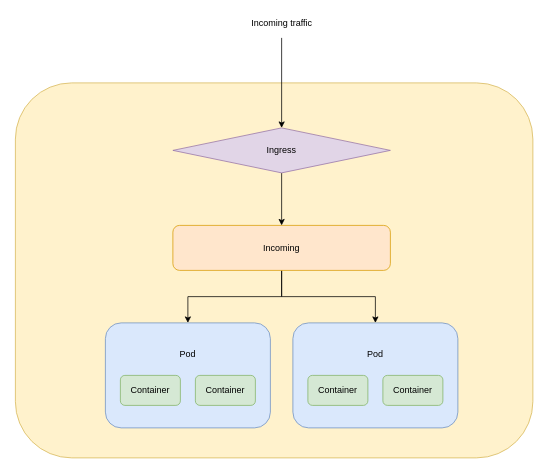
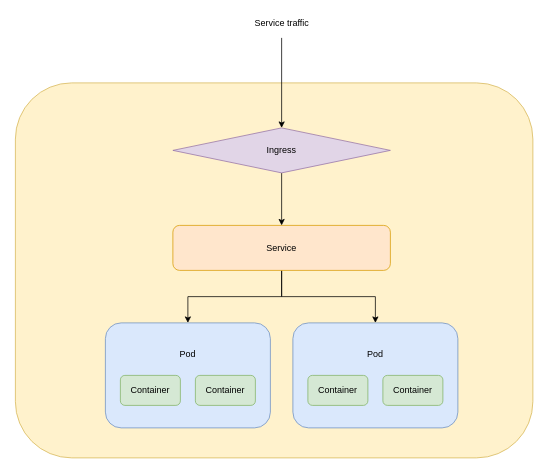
  <mxCell id="0" />
  <mxCell id="1" parent="0" />
  <mxCell id="2" value="" style="rounded=1;whiteSpace=wrap;html=1;fillColor=#fff2cc;strokeColor=#d6b656;" vertex="1" parent="1"><mxGeometry x="20" y="110" width="690" height="500" as="geometry" /></mxCell>
  <mxCell id="3" value="Pod&lt;br&gt;&lt;br&gt;&lt;br&gt;&lt;br&gt;&lt;br&gt;" style="rounded=1;whiteSpace=wrap;html=1;fillColor=#dae8fc;strokeColor=#6c8ebf;" vertex="1" parent="1"><mxGeometry x="140" y="430" width="220" height="140" as="geometry" /></mxCell>
  <mxCell id="4" value="Container" style="rounded=1;whiteSpace=wrap;html=1;fillColor=#d5e8d4;strokeColor=#82b366;" vertex="1" parent="1"><mxGeometry x="160" y="500" width="80" height="40" as="geometry" /></mxCell>
  <mxCell id="5" value="Container" style="rounded=1;whiteSpace=wrap;html=1;fillColor=#d5e8d4;strokeColor=#82b366;" vertex="1" parent="1"><mxGeometry x="260" y="500" width="80" height="40" as="geometry" /></mxCell>
  <mxCell id="6" value="Pod&lt;br&gt;&lt;br&gt;&lt;br&gt;&lt;br&gt;&lt;br&gt;" style="rounded=1;whiteSpace=wrap;html=1;fillColor=#dae8fc;strokeColor=#6c8ebf;" vertex="1" parent="1"><mxGeometry x="390" y="430" width="220" height="140" as="geometry" /></mxCell>
  <mxCell id="7" value="Container" style="rounded=1;whiteSpace=wrap;html=1;fillColor=#d5e8d4;strokeColor=#82b366;" vertex="1" parent="1"><mxGeometry x="410" y="500" width="80" height="40" as="geometry" /></mxCell>
  <mxCell id="8" value="Container" style="rounded=1;whiteSpace=wrap;html=1;fillColor=#d5e8d4;strokeColor=#82b366;" vertex="1" parent="1"><mxGeometry x="510" y="500" width="80" height="40" as="geometry" /></mxCell>
  <mxCell id="9" style="edgeStyle=orthogonalEdgeStyle;rounded=0;orthogonalLoop=1;jettySize=auto;html=1;exitX=0.5;exitY=1;exitDx=0;exitDy=0;" edge="1" parent="1" source="11" target="3"><mxGeometry relative="1" as="geometry" /></mxCell>
  <mxCell id="10" style="edgeStyle=orthogonalEdgeStyle;rounded=0;orthogonalLoop=1;jettySize=auto;html=1;exitX=0.5;exitY=1;exitDx=0;exitDy=0;" edge="1" parent="1" source="11" target="6"><mxGeometry relative="1" as="geometry" /></mxCell>
- <mxCell id="11" value="Incoming" style="rounded=1;whiteSpace=wrap;html=1;fillColor=#ffe6cc;strokeColor=#d79b00;" vertex="1" parent="1"><mxGeometry x="230" y="300" width="290" height="60" as="geometry" /></mxCell>
+ <mxCell id="11" value="Service" style="rounded=1;whiteSpace=wrap;html=1;fillColor=#ffe6cc;strokeColor=#d79b00;" vertex="1" parent="1"><mxGeometry x="230" y="300" width="290" height="60" as="geometry" /></mxCell>
  <mxCell id="12" style="edgeStyle=orthogonalEdgeStyle;rounded=0;orthogonalLoop=1;jettySize=auto;html=1;exitX=0.5;exitY=1;exitDx=0;exitDy=0;" edge="1" parent="1" source="13" target="11"><mxGeometry relative="1" as="geometry" /></mxCell>
  <mxCell id="13" value="Ingress" style="rhombus;whiteSpace=wrap;html=1;fillColor=#e1d5e7;strokeColor=#9673a6;" vertex="1" parent="1"><mxGeometry x="230" y="170" width="290" height="60" as="geometry" /></mxCell>
  <mxCell id="14" value="" style="endArrow=classic;html=1;entryX=0.5;entryY=0;entryDx=0;entryDy=0;" edge="1" parent="1" target="13"><mxGeometry width="50" height="50" relative="1" as="geometry"><mxPoint x="375" y="50" as="sourcePoint" /><mxPoint x="400" y="0" as="targetPoint" /></mxGeometry></mxCell>
- <mxCell id="15" value="Incoming traffic" style="text;html=1;strokeColor=none;fillColor=none;align=center;verticalAlign=middle;whiteSpace=wrap;rounded=0;" vertex="1" parent="1"><mxGeometry x="322.5" y="20" width="105" height="20" as="geometry" /></mxCell>
+ <mxCell id="15" value="Service traffic" style="text;html=1;strokeColor=none;fillColor=none;align=center;verticalAlign=middle;whiteSpace=wrap;rounded=0;" vertex="1" parent="1"><mxGeometry x="322.5" y="20" width="105" height="20" as="geometry" /></mxCell>
